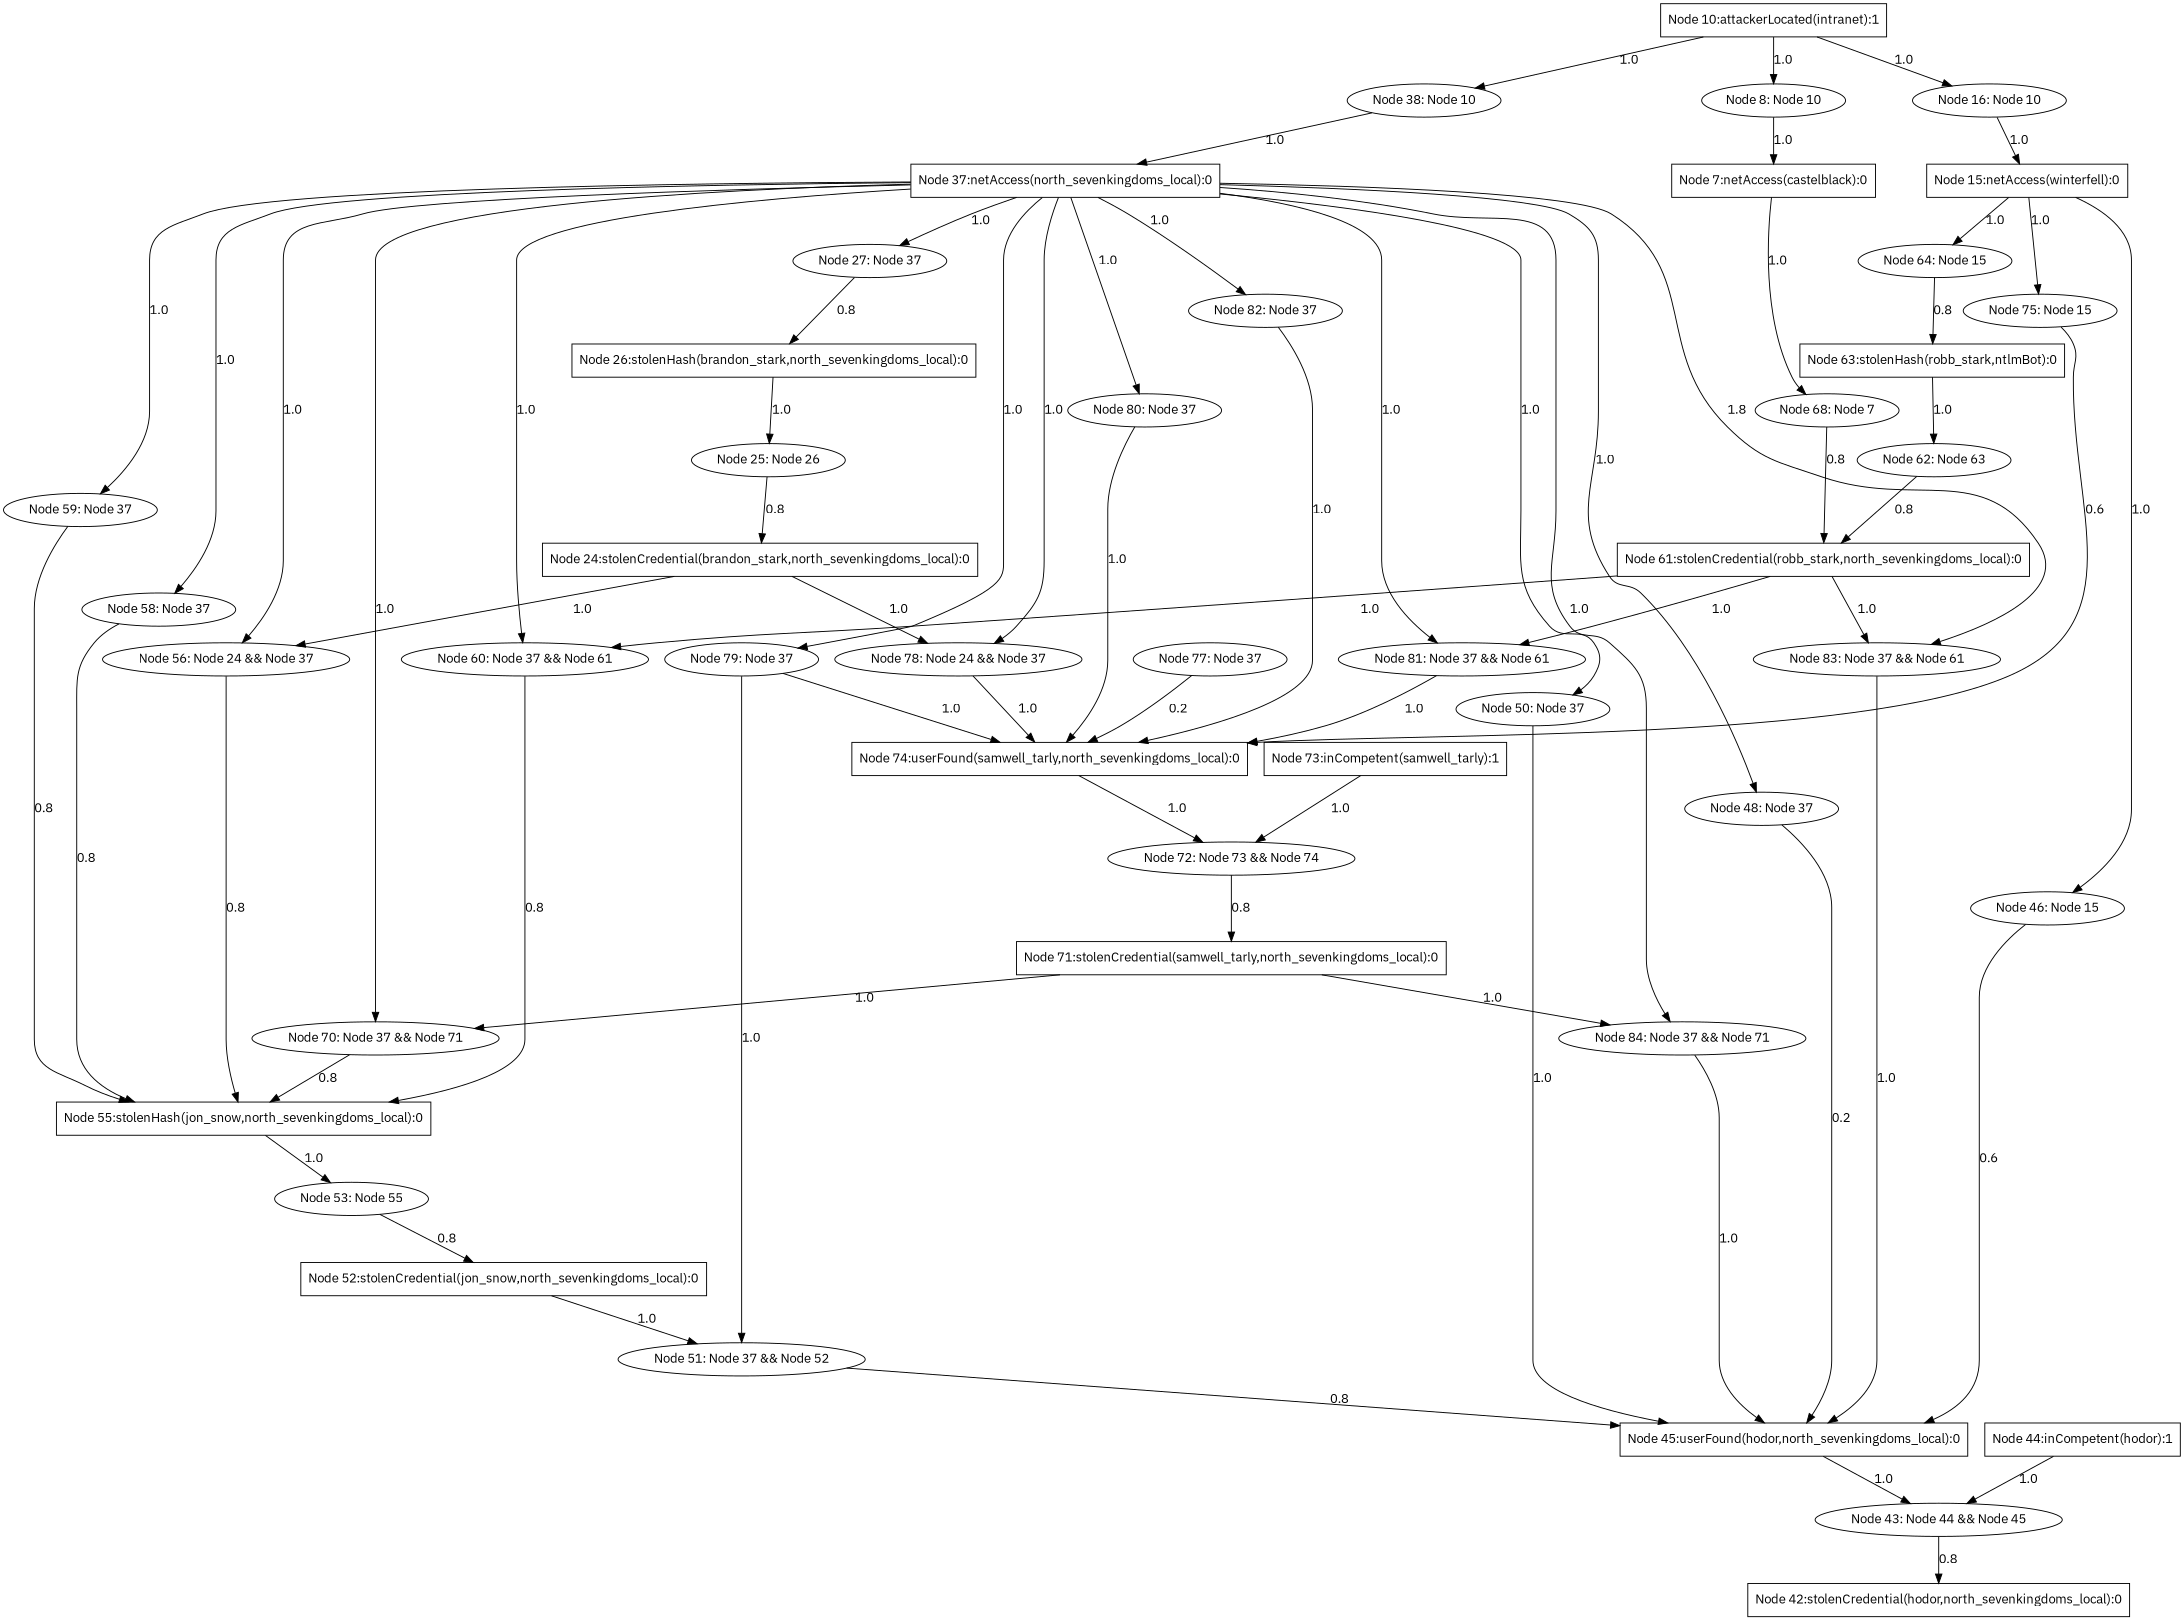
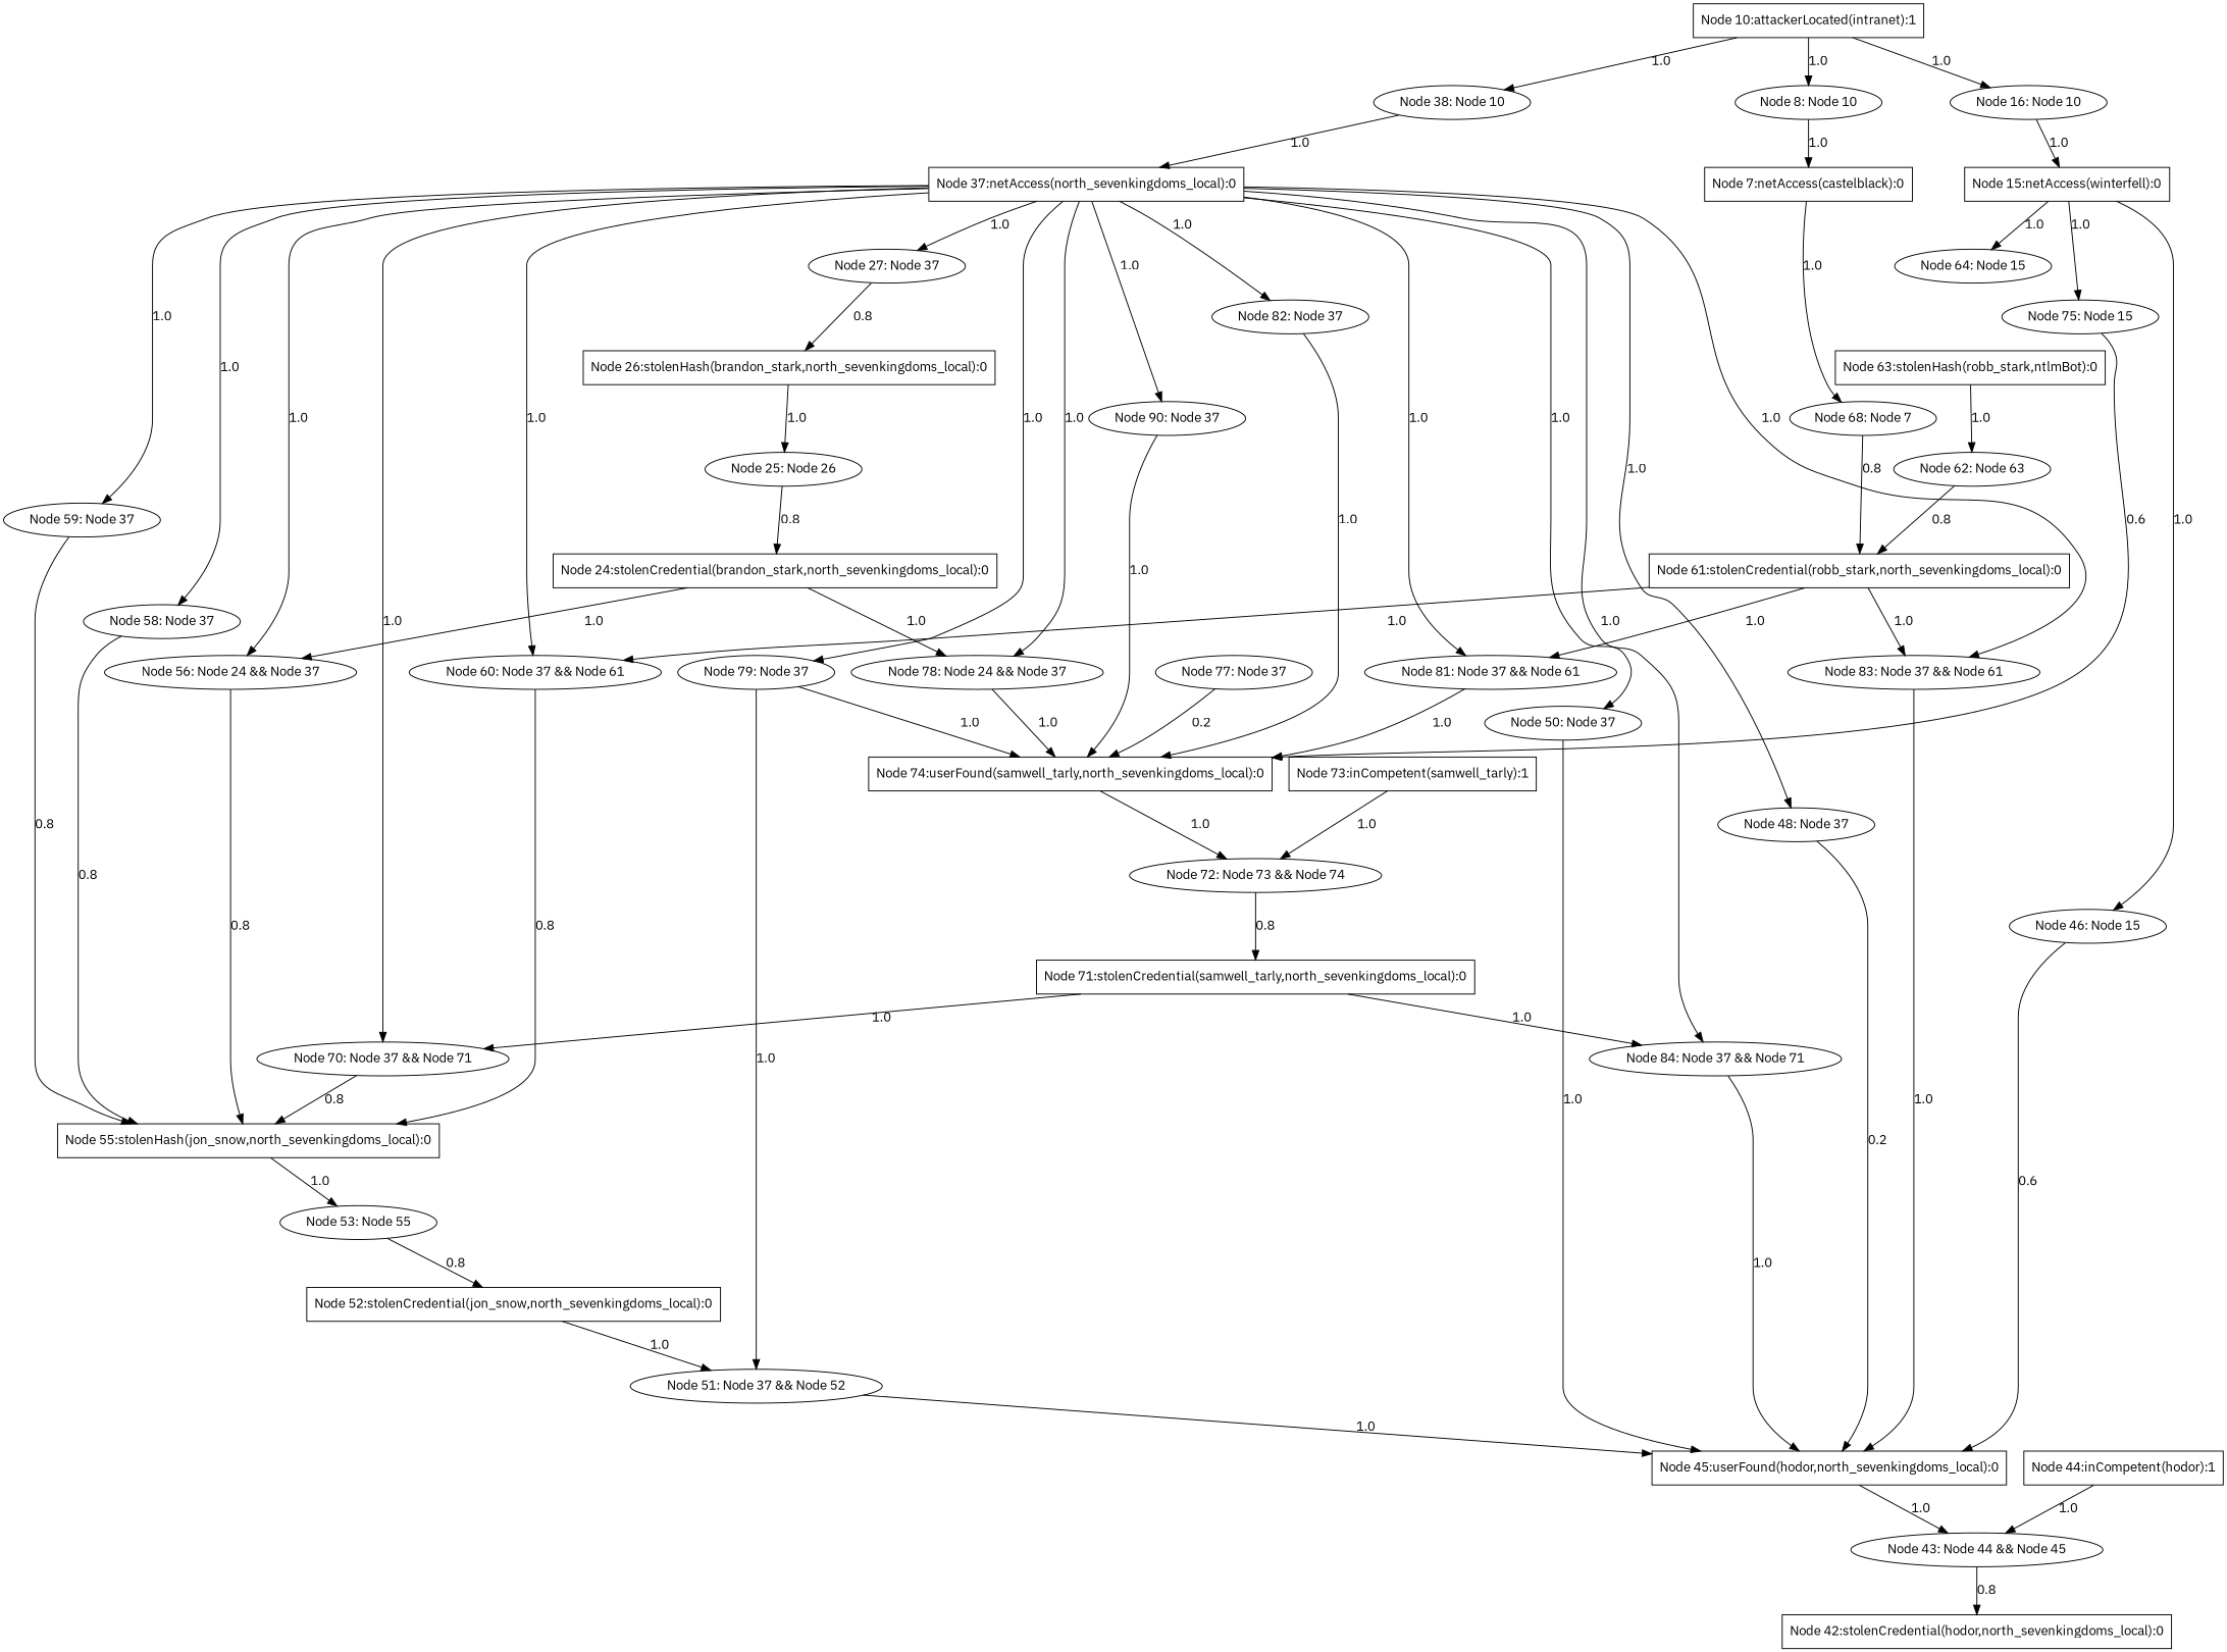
  strict digraph {
    fontname="IBM Plex Sans"
    node [fontname="IBM Plex Sans" nodeType=AND probArray=1.0 shape=ellipse]
    edge [color=black fontname="IBM Plex Sans"]
    n1 [label="Node 84: Node 37 && Node 71" probArray="1.0 1.0"]
    n2 [label="Node 45:userFound(hodor,north_sevenkingdoms_local):0" nodeType=OR probArray="0.6 0.2 1.0 1.0 1.0 1.0 1.0" shape=box]
    n3 [label="Node 43: Node 44 && Node 45" probArray="1.0 1.0"]
    n4 [label="Node 83: Node 37 && Node 61" probArray="1.0 1.0"]
    n5 [label="Node 82: Node 37"]
    n6 [label="Node 74:userFound(samwell_tarly,north_sevenkingdoms_local):0" nodeType=OR probArray="0.6 0.2 1.0 1.0 1.0 1.0 1.0" shape=box]
    n7 [label="Node 72: Node 73 && Node 74" probArray="1.0 1.0"]
    n8 [label="Node 81: Node 37 && Node 61" probArray="1.0 1.0"]
-   n9 [label="Node 80: Node 37"]
+   n9 [label="Node 90: Node 37"]
    n10 [label="Node 79: Node 37"]
    n11 [label="Node 51: Node 37 && Node 52" probArray="1.0 1.0"]
    n12 [label="Node 78: Node 24 && Node 37" probArray="1.0 1.0"]
    n13 [label="Node 77: Node 37"]
    n14 [label="Node 75: Node 15"]
    n15 [label="Node 71:stolenCredential(samwell_tarly,north_sevenkingdoms_local):0" nodeType=OR probArray=0.8 shape=box]
    n16 [label="Node 73:inCompetent(samwell_tarly):1" shape=box]
    n17 [label="Node 70: Node 37 && Node 71" probArray="1.0 1.0"]
    n18 [label="Node 55:stolenHash(jon_snow,north_sevenkingdoms_local):0" nodeType=OR probArray="0.8 0.8 0.8 0.8 0.8" shape=box]
    n19 [label="Node 53: Node 55"]
    n20 [label="Node 68: Node 7"]
    n21 [label="Node 61:stolenCredential(robb_stark,north_sevenkingdoms_local):0" nodeType=OR probArray="0.8 0.8" shape=box]
    n22 [label="Node 60: Node 37 && Node 61" probArray="1.0 1.0"]
    n23 [label="Node 64: Node 15"]
    n24 [label="Node 63:stolenHash(robb_stark,ntlmBot):0" nodeType=OR probArray=0.8 shape=box]
    n25 [label="Node 62: Node 63"]
    n26 [label="Node 59: Node 37"]
    n27 [label="Node 58: Node 37"]
    n28 [label="Node 56: Node 24 && Node 37" probArray="1.0 1.0"]
    n29 [label="Node 52:stolenCredential(jon_snow,north_sevenkingdoms_local):0" nodeType=OR probArray=0.8 shape=box]
    n30 [label="Node 50: Node 37"]
    n31 [label="Node 48: Node 37"]
    n32 [label="Node 46: Node 15"]
    n33 [label="Node 42:stolenCredential(hodor,north_sevenkingdoms_local):0" nodeType=OR probArray=0.8 shape=box]
    n34 [label="Node 44:inCompetent(hodor):1" shape=box]
    n35 [label="Node 38: Node 10"]
    n36 [label="Node 37:netAccess(north_sevenkingdoms_local):0" nodeType=OR shape=box]
    n37 [label="Node 27: Node 37"]
    n38 [label="Node 26:stolenHash(brandon_stark,north_sevenkingdoms_local):0" nodeType=OR probArray=0.8 shape=box]
    n39 [label="Node 25: Node 26"]
    n40 [label="Node 24:stolenCredential(brandon_stark,north_sevenkingdoms_local):0" nodeType=OR probArray=0.8 shape=box]
    n41 [label="Node 16: Node 10"]
    n42 [label="Node 15:netAccess(winterfell):0" nodeType=OR shape=box]
    n43 [label="Node 10:attackerLocated(intranet):1" shape=box]
    n44 [label="Node 8: Node 10"]
    n45 [label="Node 7:netAccess(castelblack):0" nodeType=OR shape=box]
    n1 -> n2 [label=1.0]
    n2 -> n3 [label=1.0]
    n3 -> n33 [label=0.8]
    n4 -> n2 [label=1.0]
    n5 -> n6 [label=1.0]
    n6 -> n7 [label=1.0]
    n7 -> n15 [label=0.8]
    n8 -> n6 [label=1.0]
    n9 -> n6 [label=1.0]
    n10 -> n6 [label=1.0]
    n10 -> n11 [label=1.0]
-   n11 -> n2 [label=0.8]
+   n11 -> n2 [label=1.0]
    n12 -> n6 [label=1.0]
    n13 -> n6 [label=0.2]
    n14 -> n6 [label=0.6]
    n15 -> n1 [label=1.0]
    n15 -> n17 [label=1.0]
    n16 -> n7 [label=1.0]
    n17 -> n18 [label=0.8]
    n18 -> n19 [label=1.0]
    n19 -> n29 [label=0.8]
    n20 -> n21 [label=0.8]
    n21 -> n4 [label=1.0]
    n21 -> n8 [label=1.0]
    n21 -> n22 [label=1.0]
    n22 -> n18 [label=0.8]
-   n23 -> n24 [label=0.8]
    n24 -> n25 [label=1.0]
    n25 -> n21 [label=0.8]
    n26 -> n18 [label=0.8]
    n27 -> n18 [label=0.8]
    n28 -> n18 [label=0.8]
    n29 -> n11 [label=1.0]
    n30 -> n2 [label=1.0]
    n31 -> n2 [label=0.2]
    n32 -> n2 [label=0.6]
    n34 -> n3 [label=1.0]
    n35 -> n36 [label=1.0]
    n36 -> n1 [label=1.0]
-   n36 -> n4 [label=1.8]
+   n36 -> n4 [label=1.0]
    n36 -> n5 [label=1.0]
    n36 -> n8 [label=1.0]
    n36 -> n9 [label=1.0]
    n36 -> n10 [label=1.0]
    n36 -> n12 [label=1.0]
    n36 -> n17 [label=1.0]
    n36 -> n22 [label=1.0]
    n36 -> n26 [label=1.0]
    n36 -> n27 [label=1.0]
    n36 -> n28 [label=1.0]
    n36 -> n30 [label=1.0]
    n36 -> n31 [label=1.0]
    n36 -> n37 [label=1.0]
    n37 -> n38 [label=0.8]
    n38 -> n39 [label=1.0]
    n39 -> n40 [label=0.8]
    n40 -> n12 [label=1.0]
    n40 -> n28 [label=1.0]
    n41 -> n42 [label=1.0]
    n42 -> n14 [label=1.0]
    n42 -> n23 [label=1.0]
    n42 -> n32 [label=1.0]
    n43 -> n35 [label=1.0]
    n43 -> n41 [label=1.0]
    n43 -> n44 [label=1.0]
    n44 -> n45 [label=1.0]
    n45 -> n20 [label=1.0]
  }
